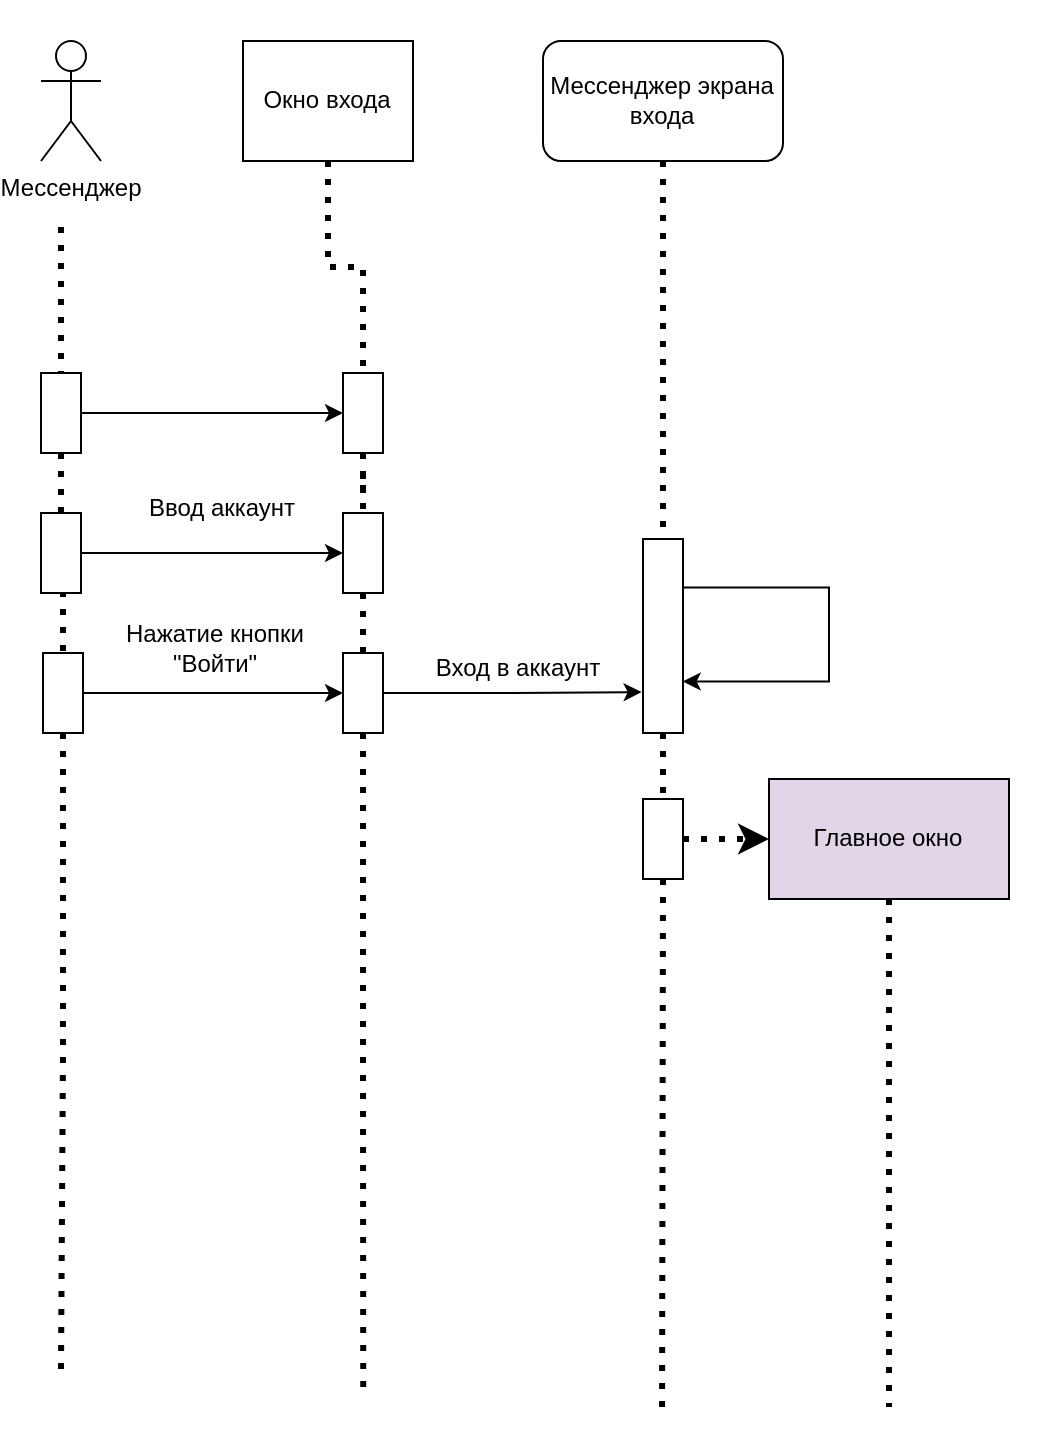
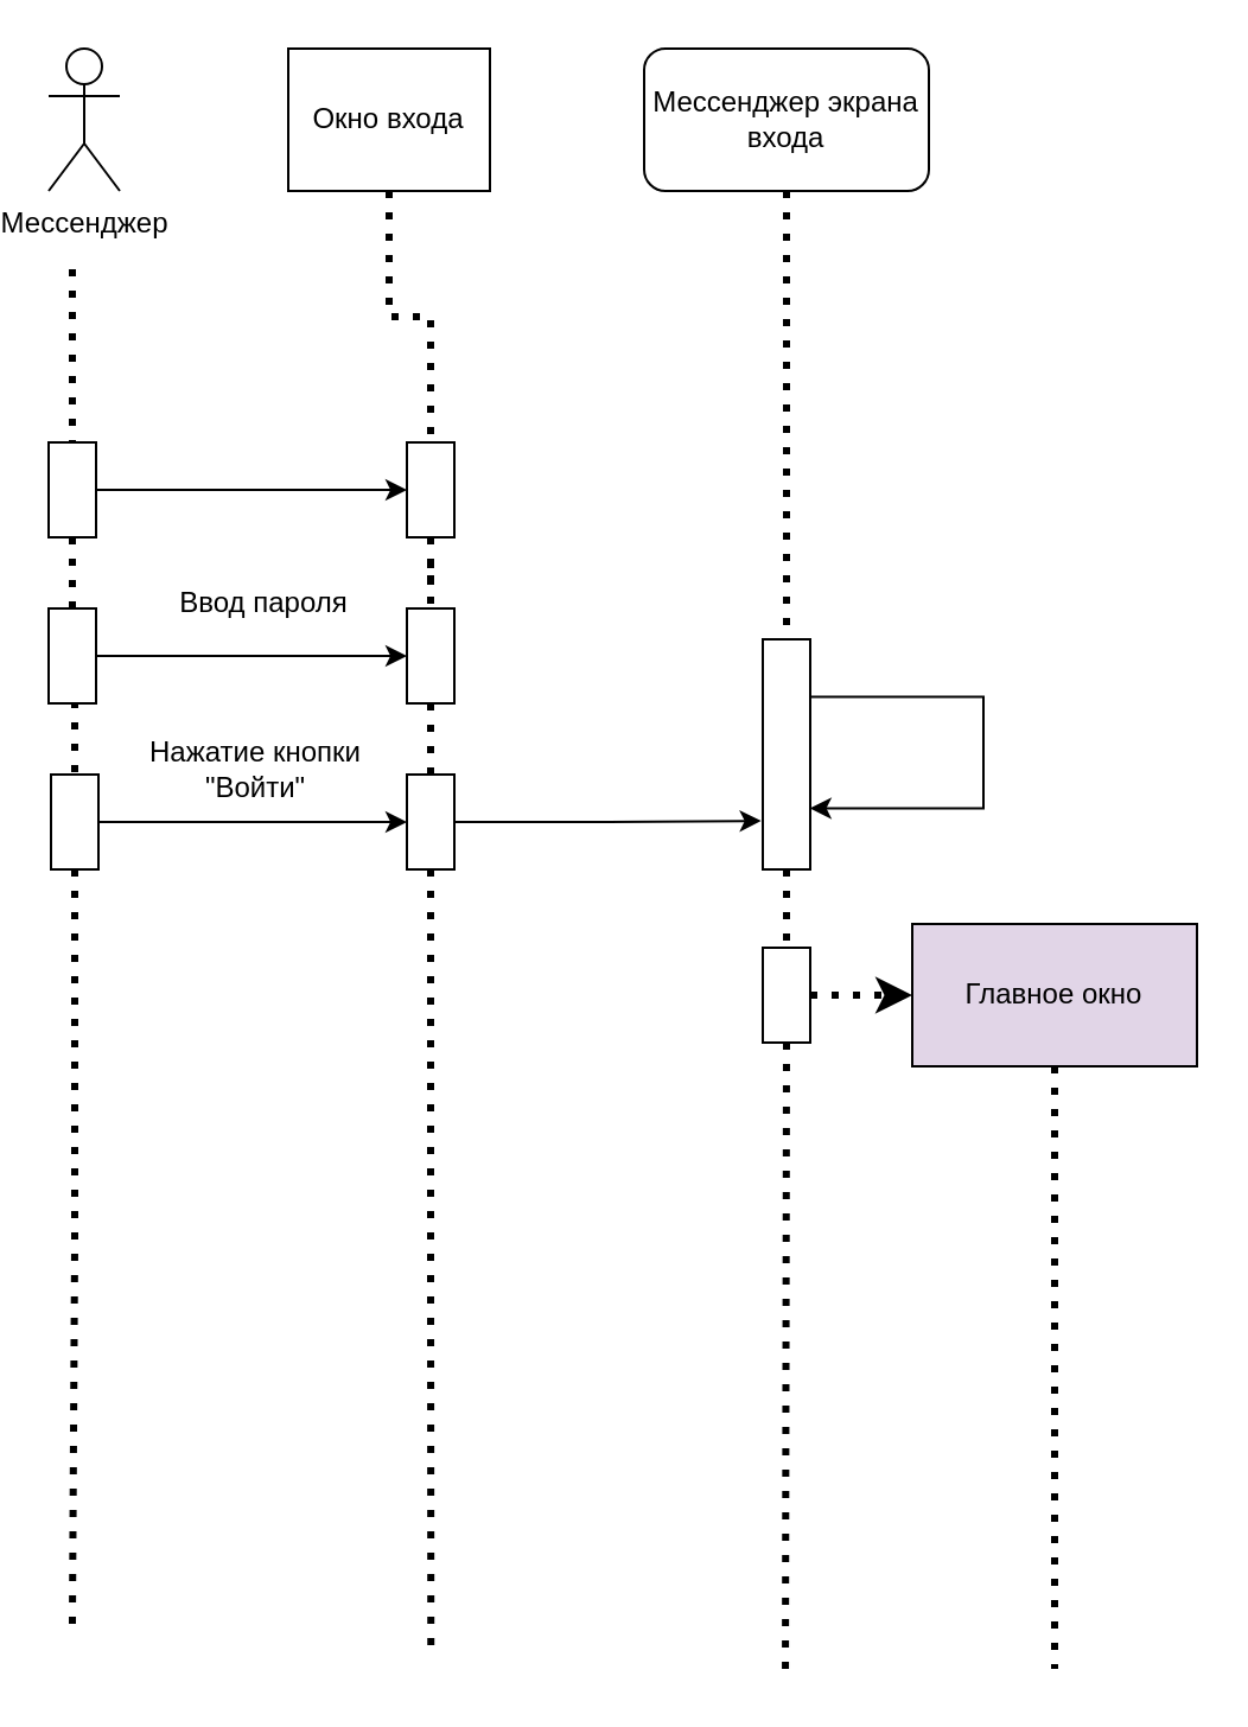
  <mxCell id="0" />
  <mxCell id="1" parent="0" />
  <mxCell id="2" style="edgeStyle=orthogonalEdgeStyle;rounded=1;orthogonalLoop=1;jettySize=auto;html=1;entryX=0.5;entryY=0;entryDx=0;entryDy=0;dashed=1;dashPattern=1 2;endArrow=none;endFill=0;strokeWidth=3;curved=0;" edge="1" parent="1" target="6"><mxGeometry relative="1" as="geometry"><mxPoint x="30" y="113" as="sourcePoint" /><Array as="points"><mxPoint x="30" y="113" /></Array></mxGeometry></mxCell>
  <mxCell id="3" value="Мессенджер" style="shape=umlActor;verticalLabelPosition=bottom;verticalAlign=top;html=1;outlineConnect=0;" vertex="1" parent="1"><mxGeometry x="20" y="20" width="30" height="60" as="geometry" /></mxCell>
  <mxCell id="4" style="edgeStyle=orthogonalEdgeStyle;rounded=0;orthogonalLoop=1;jettySize=auto;html=1;exitX=0.5;exitY=1;exitDx=0;exitDy=0;entryX=0.5;entryY=0;entryDx=0;entryDy=0;dashed=1;dashPattern=1 2;strokeWidth=3;endArrow=none;endFill=0;" edge="1" parent="1" source="6" target="25"><mxGeometry relative="1" as="geometry" /></mxCell>
  <mxCell id="5" style="edgeStyle=orthogonalEdgeStyle;rounded=0;orthogonalLoop=1;jettySize=auto;html=1;exitX=1;exitY=0.5;exitDx=0;exitDy=0;entryX=0;entryY=0.5;entryDx=0;entryDy=0;" edge="1" parent="1" source="6" target="10"><mxGeometry relative="1" as="geometry" /></mxCell>
  <mxCell id="6" value="" style="rounded=0;whiteSpace=wrap;html=1;" vertex="1" parent="1"><mxGeometry x="20" y="186" width="20" height="40" as="geometry" /></mxCell>
  <mxCell id="7" style="edgeStyle=orthogonalEdgeStyle;rounded=0;orthogonalLoop=1;jettySize=auto;html=1;exitX=0.5;exitY=1;exitDx=0;exitDy=0;entryX=0.5;entryY=0;entryDx=0;entryDy=0;dashed=1;dashPattern=1 2;endArrow=none;endFill=0;strokeWidth=3;" edge="1" parent="1" source="8" target="10"><mxGeometry relative="1" as="geometry" /></mxCell>
  <mxCell id="8" value="Окно входа" style="rounded=0;whiteSpace=wrap;html=1;" vertex="1" parent="1"><mxGeometry x="121" y="20" width="85" height="60" as="geometry" /></mxCell>
  <mxCell id="9" style="edgeStyle=orthogonalEdgeStyle;rounded=0;orthogonalLoop=1;jettySize=auto;html=1;exitX=0.5;exitY=1;exitDx=0;exitDy=0;dashed=1;dashPattern=1 2;strokeWidth=3;endArrow=none;endFill=0;" edge="1" parent="1" source="10" target="14"><mxGeometry relative="1" as="geometry" /></mxCell>
  <mxCell id="10" value="" style="rounded=0;whiteSpace=wrap;html=1;" vertex="1" parent="1"><mxGeometry x="171" y="186" width="20" height="40" as="geometry" /></mxCell>
  <mxCell id="11" style="edgeStyle=orthogonalEdgeStyle;rounded=0;orthogonalLoop=1;jettySize=auto;html=1;exitX=0.5;exitY=1;exitDx=0;exitDy=0;entryX=0.5;entryY=0;entryDx=0;entryDy=0;dashed=1;dashPattern=1 2;strokeWidth=3;endArrow=none;endFill=0;" edge="1" parent="1" source="12" target="19"><mxGeometry relative="1" as="geometry" /></mxCell>
  <mxCell id="12" value="Мессенджер экрана входа" style="whiteSpace=wrap;html=1;rounded=1;" vertex="1" parent="1"><mxGeometry x="271" y="20" width="120" height="60" as="geometry" /></mxCell>
  <mxCell id="13" style="edgeStyle=orthogonalEdgeStyle;rounded=0;orthogonalLoop=1;jettySize=auto;html=1;exitX=0.5;exitY=1;exitDx=0;exitDy=0;entryX=0.5;entryY=0;entryDx=0;entryDy=0;endArrow=none;endFill=0;strokeWidth=3;dashed=1;dashPattern=1 2;" edge="1" parent="1" source="14" target="16"><mxGeometry relative="1" as="geometry" /></mxCell>
  <mxCell id="14" value="" style="rounded=0;whiteSpace=wrap;html=1;" vertex="1" parent="1"><mxGeometry x="171" y="256" width="20" height="40" as="geometry" /></mxCell>
  <mxCell id="15" style="edgeStyle=orthogonalEdgeStyle;rounded=0;orthogonalLoop=1;jettySize=auto;html=1;exitX=0.5;exitY=1;exitDx=0;exitDy=0;dashed=1;dashPattern=1 2;strokeWidth=3;endArrow=none;endFill=0;" edge="1" parent="1" source="16"><mxGeometry relative="1" as="geometry"><mxPoint x="181.118" y="696" as="targetPoint" /></mxGeometry></mxCell>
  <mxCell id="16" value="" style="rounded=0;whiteSpace=wrap;html=1;" vertex="1" parent="1"><mxGeometry x="171" y="326" width="20" height="40" as="geometry" /></mxCell>
  <mxCell id="17" style="edgeStyle=orthogonalEdgeStyle;rounded=0;orthogonalLoop=1;jettySize=auto;html=1;exitX=0.5;exitY=1;exitDx=0;exitDy=0;entryX=0.5;entryY=0;entryDx=0;entryDy=0;dashed=1;dashPattern=1 2;endArrow=none;endFill=0;strokeWidth=3;" edge="1" parent="1" source="19" target="22"><mxGeometry relative="1" as="geometry" /></mxCell>
  <mxCell id="18" style="edgeStyle=orthogonalEdgeStyle;rounded=0;orthogonalLoop=1;jettySize=auto;html=1;exitX=1;exitY=0.25;exitDx=0;exitDy=0;entryX=0.994;entryY=0.734;entryDx=0;entryDy=0;entryPerimeter=0;" edge="1" parent="1" source="19" target="19"><mxGeometry relative="1" as="geometry"><mxPoint x="341.222" y="409" as="targetPoint" /><Array as="points"><mxPoint x="414" y="293" /><mxPoint x="414" y="340" /></Array></mxGeometry></mxCell>
  <mxCell id="19" value="" style="rounded=0;whiteSpace=wrap;html=1;" vertex="1" parent="1"><mxGeometry x="321" y="269" width="20" height="97" as="geometry" /></mxCell>
  <mxCell id="20" style="edgeStyle=orthogonalEdgeStyle;rounded=0;orthogonalLoop=1;jettySize=auto;html=1;exitX=0.5;exitY=1;exitDx=0;exitDy=0;dashed=1;dashPattern=1 2;strokeWidth=3;endArrow=none;endFill=0;" edge="1" parent="1" source="22"><mxGeometry relative="1" as="geometry"><mxPoint x="330.529" y="706" as="targetPoint" /></mxGeometry></mxCell>
  <mxCell id="21" style="edgeStyle=orthogonalEdgeStyle;rounded=0;orthogonalLoop=1;jettySize=auto;html=1;exitX=1;exitY=0.5;exitDx=0;exitDy=0;entryX=0;entryY=0.5;entryDx=0;entryDy=0;dashed=1;dashPattern=1 2;strokeWidth=3;endArrow=classic;endFill=1;" edge="1" parent="1" source="22" target="33"><mxGeometry relative="1" as="geometry" /></mxCell>
  <mxCell id="22" value="" style="rounded=0;whiteSpace=wrap;html=1;" vertex="1" parent="1"><mxGeometry x="321" y="399" width="20" height="40" as="geometry" /></mxCell>
  <mxCell id="23" style="edgeStyle=orthogonalEdgeStyle;rounded=0;orthogonalLoop=1;jettySize=auto;html=1;exitX=0.5;exitY=1;exitDx=0;exitDy=0;entryX=0.5;entryY=0;entryDx=0;entryDy=0;dashed=1;dashPattern=1 2;strokeWidth=3;endArrow=none;endFill=0;" edge="1" parent="1" source="25" target="28"><mxGeometry relative="1" as="geometry" /></mxCell>
  <mxCell id="24" style="edgeStyle=orthogonalEdgeStyle;rounded=0;orthogonalLoop=1;jettySize=auto;html=1;exitX=1;exitY=0.5;exitDx=0;exitDy=0;entryX=0;entryY=0.5;entryDx=0;entryDy=0;" edge="1" parent="1" source="25" target="14"><mxGeometry relative="1" as="geometry" /></mxCell>
  <mxCell id="25" value="" style="rounded=0;whiteSpace=wrap;html=1;" vertex="1" parent="1"><mxGeometry x="20" y="256" width="20" height="40" as="geometry" /></mxCell>
  <mxCell id="26" style="edgeStyle=orthogonalEdgeStyle;rounded=0;orthogonalLoop=1;jettySize=auto;html=1;exitX=0.5;exitY=1;exitDx=0;exitDy=0;dashed=1;dashPattern=1 2;strokeWidth=3;endArrow=none;endFill=0;" edge="1" parent="1" source="28"><mxGeometry relative="1" as="geometry"><mxPoint x="30" y="684" as="targetPoint" /></mxGeometry></mxCell>
  <mxCell id="27" style="edgeStyle=orthogonalEdgeStyle;rounded=0;orthogonalLoop=1;jettySize=auto;html=1;exitX=1;exitY=0.5;exitDx=0;exitDy=0;entryX=0;entryY=0.5;entryDx=0;entryDy=0;" edge="1" parent="1" source="28" target="16"><mxGeometry relative="1" as="geometry" /></mxCell>
  <mxCell id="28" value="" style="rounded=0;whiteSpace=wrap;html=1;" vertex="1" parent="1"><mxGeometry x="21" y="326" width="20" height="40" as="geometry" /></mxCell>
- <mxCell id="29" value="Ввод аккаунт" style="text;html=1;align=center;verticalAlign=middle;whiteSpace=wrap;rounded=0;" vertex="1" parent="1"><mxGeometry x="41" y="239" width="140" height="30" as="geometry" /></mxCell>
+ <mxCell id="29" value="Ввод пароля" style="text;html=1;align=center;verticalAlign=middle;whiteSpace=wrap;rounded=0;" vertex="1" parent="1"><mxGeometry x="41" y="239" width="140" height="30" as="geometry" /></mxCell>
  <mxCell id="30" value="Нажатие кнопки &quot;Войти&quot;" style="text;html=1;align=center;verticalAlign=middle;whiteSpace=wrap;rounded=0;" vertex="1" parent="1"><mxGeometry x="41" y="309" width="133" height="30" as="geometry" /></mxCell>
  <mxCell id="31" style="edgeStyle=orthogonalEdgeStyle;rounded=0;orthogonalLoop=1;jettySize=auto;html=1;exitX=1;exitY=0.5;exitDx=0;exitDy=0;entryX=-0.035;entryY=0.789;entryDx=0;entryDy=0;entryPerimeter=0;strokeWidth=1;endArrow=classic;endFill=1;" edge="1" parent="1" source="16" target="19"><mxGeometry relative="1" as="geometry" /></mxCell>
  <mxCell id="32" style="edgeStyle=orthogonalEdgeStyle;rounded=0;orthogonalLoop=1;jettySize=auto;html=1;exitX=0.5;exitY=1;exitDx=0;exitDy=0;dashed=1;dashPattern=1 2;strokeWidth=3;endArrow=none;endFill=0;" edge="1" parent="1" source="33"><mxGeometry relative="1" as="geometry"><mxPoint x="444" y="703" as="targetPoint" /></mxGeometry></mxCell>
  <mxCell id="33" value="Главное окно" style="rounded=0;whiteSpace=wrap;html=1;fillColor=#e1d5e7;" vertex="1" parent="1"><mxGeometry x="384" y="389" width="120" height="60" as="geometry" /></mxCell>
- <mxCell id="34" value="Вход в аккаунт" style="text;html=1;align=center;verticalAlign=middle;whiteSpace=wrap;rounded=0;" vertex="1" parent="1"><mxGeometry x="204" y="319" width="110" height="30" as="geometry" /></mxCell>
